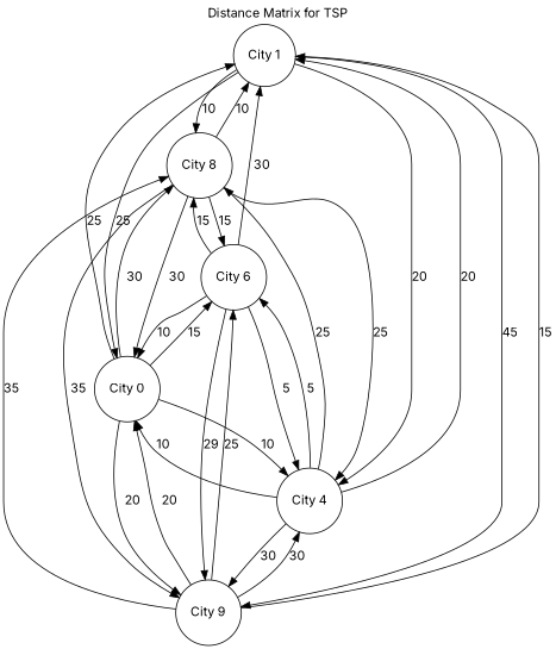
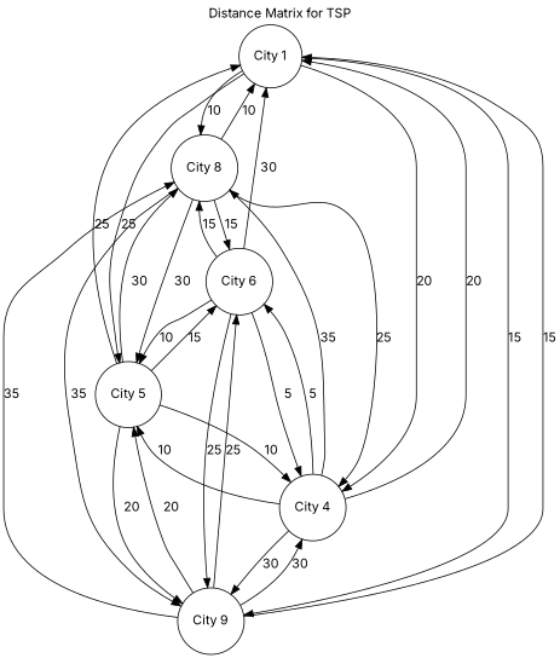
  digraph {
    fontname=Inter
    label="Distance Matrix for TSP"
    labeljust=center
    labelloc=top
    node [fontname=Inter shape=circle]
    edge [fontname=Inter]
    n1 [label="City 1"]
    n2 [label="City 8"]
    n3 [label="City 9"]
    n4 [label="City 4"]
-   n5 [label="City 0"]
+   n5 [label="City 5"]
    n6 [label="City 6"]
    n1 -> n2 [label=10]
-   n1 -> n3 [label=45]
+   n1 -> n3 [label=15]
    n1 -> n4 [label=20]
    n1 -> n5 [label=25]
    n2 -> n1 [label=10]
    n2 -> n3 [label=35]
    n2 -> n4 [label=25]
    n2 -> n5 [label=30]
    n2 -> n6 [label=15]
    n3 -> n1 [label=15]
    n3 -> n2 [label=35]
    n3 -> n4 [label=30]
    n3 -> n5 [label=20]
    n3 -> n6 [label=25]
    n4 -> n1 [label=20]
-   n4 -> n2 [label=25]
+   n4 -> n2 [label=35]
    n4 -> n3 [label=30]
    n4 -> n5 [label=10]
    n4 -> n6 [label=5]
    n5 -> n1 [label=25]
    n5 -> n2 [label=30]
    n5 -> n3 [label=20]
    n5 -> n4 [label=10]
    n5 -> n6 [label=15]
    n6 -> n1 [label=30]
    n6 -> n2 [label=15]
-   n6 -> n3 [label=29]
+   n6 -> n3 [label=25]
    n6 -> n4 [label=5]
    n6 -> n5 [label=10]
  }
